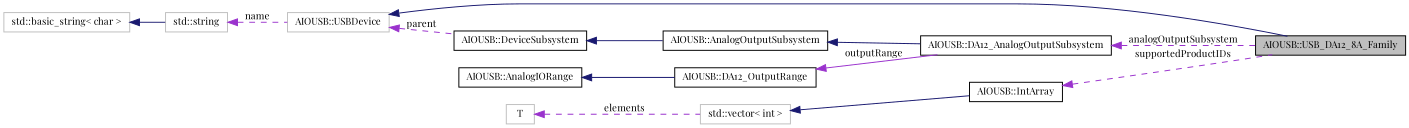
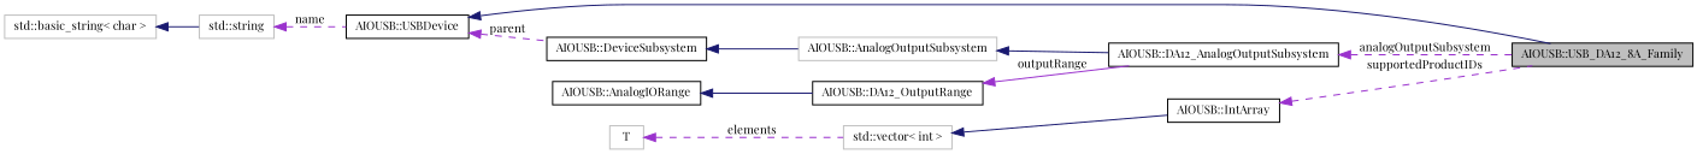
  digraph {
    fontname="Playfair Display"
    rankdir=LR
    node [color=black fillcolor=white fontname="Playfair Display" fontsize=10 shape=record style=filled]
    edge [color=midnightblue dir=back fontname="Playfair Display" fontsize=10 labelfontname=FreeSans labelfontsize=10 style=solid]
    n1 [fillcolor=grey75 fontcolor=black height=0.2 label="AIOUSB::USB_DA12_8A_Family" width=0.4]
-   n2 [color=grey75 height=0.2 label="AIOUSB::USBDevice" width=0.4]
+   n2 [height=0.2 label="AIOUSB::USBDevice" width=0.4]
    n3 [height=0.2 label="AIOUSB::DeviceSubsystem" width=0.4]
-   n4 [height=0.2 label="AIOUSB::AnalogOutputSubsystem" width=0.4]
+   n4 [color=grey75 height=0.2 label="AIOUSB::AnalogOutputSubsystem" width=0.4]
    n5 [color=grey75 height=0.2 label="std::string" width=0.4]
    n6 [color=grey75 height=0.2 label="std::basic_string\< char \>" width=0.4]
    n7 [height=0.2 label="AIOUSB::IntArray" width=0.4]
    n8 [color=grey75 height=0.2 label="std::vector\< int \>" width=0.4]
    n9 [color=grey75 height=0.2 label=T width=0.4]
    n10 [height=0.2 label="AIOUSB::DA12_AnalogOutputSubsystem" width=0.4]
    n11 [height=0.2 label="AIOUSB::DA12_OutputRange" width=0.4]
    n12 [height=0.2 label="AIOUSB::AnalogIORange" width=0.4]
    n2 -> n1
    n2 -> n3 [color=darkorchid3 label=parent style=dashed]
    n3 -> n4
    n4 -> n10
    n5 -> n2 [color=darkorchid3 label=name style=dashed]
    n6 -> n5
    n7 -> n1 [color=darkorchid3 label=supportedProductIDs style=dashed]
    n8 -> n7
    n9 -> n8 [color=darkorchid3 label=elements style=dashed]
    n10 -> n1 [color=darkorchid3 label=analogOutputSubsystem style=dashed]
    n11 -> n10 [color=darkorchid3 label=outputRange]
    n12 -> n11
  }
